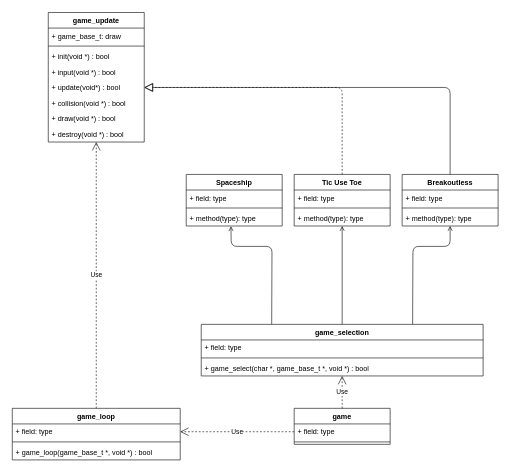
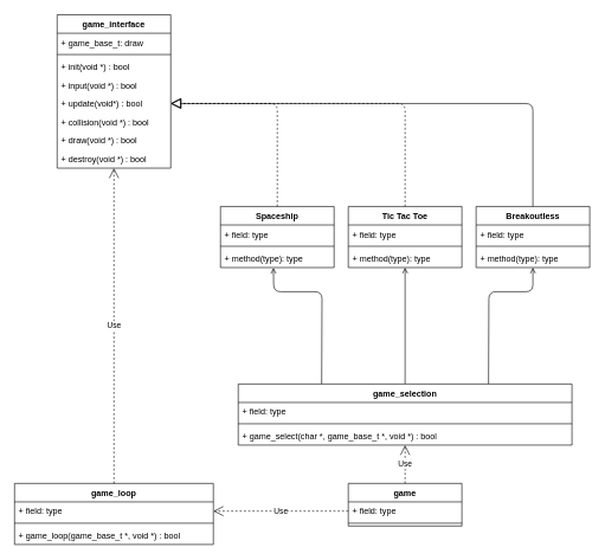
  <mxCell id="0" />
  <mxCell id="1" parent="0" />
- <mxCell id="2" value="game_update" style="swimlane;fontStyle=1;align=center;verticalAlign=top;childLayout=stackLayout;horizontal=1;startSize=26;horizontalStack=0;resizeParent=1;resizeParentMax=0;resizeLast=0;collapsible=1;marginBottom=0;" parent="1" vertex="1"><mxGeometry x="80" y="20" width="160" height="216" as="geometry" /></mxCell>
+ <mxCell id="2" value="game_interface" style="swimlane;fontStyle=1;align=center;verticalAlign=top;childLayout=stackLayout;horizontal=1;startSize=26;horizontalStack=0;resizeParent=1;resizeParentMax=0;resizeLast=0;collapsible=1;marginBottom=0;" parent="1" vertex="1"><mxGeometry x="80" y="20" width="160" height="216" as="geometry" /></mxCell>
  <mxCell id="3" value="+ game_base_t: draw" style="text;strokeColor=none;fillColor=none;align=left;verticalAlign=top;spacingLeft=4;spacingRight=4;overflow=hidden;rotatable=0;points=[[0,0.5],[1,0.5]];portConstraint=eastwest;" parent="2" vertex="1"><mxGeometry y="26" width="160" height="26" as="geometry" /></mxCell>
  <mxCell id="4" value="" style="line;strokeWidth=1;fillColor=none;align=left;verticalAlign=middle;spacingTop=-1;spacingLeft=3;spacingRight=3;rotatable=0;labelPosition=right;points=[];portConstraint=eastwest;" parent="2" vertex="1"><mxGeometry y="52" width="160" height="8" as="geometry" /></mxCell>
  <mxCell id="5" value="+ init(void *) : bool" style="text;strokeColor=none;fillColor=none;align=left;verticalAlign=top;spacingLeft=4;spacingRight=4;overflow=hidden;rotatable=0;points=[[0,0.5],[1,0.5]];portConstraint=eastwest;" parent="2" vertex="1"><mxGeometry y="60" width="160" height="26" as="geometry" /></mxCell>
  <mxCell id="6" value="+ input(void *) : bool" style="text;strokeColor=none;fillColor=none;align=left;verticalAlign=top;spacingLeft=4;spacingRight=4;overflow=hidden;rotatable=0;points=[[0,0.5],[1,0.5]];portConstraint=eastwest;" parent="2" vertex="1"><mxGeometry y="86" width="160" height="26" as="geometry" /></mxCell>
  <mxCell id="7" value="+ update(void*) : bool" style="text;strokeColor=none;fillColor=none;align=left;verticalAlign=top;spacingLeft=4;spacingRight=4;overflow=hidden;rotatable=0;points=[[0,0.5],[1,0.5]];portConstraint=eastwest;" parent="2" vertex="1"><mxGeometry y="112" width="160" height="26" as="geometry" /></mxCell>
  <mxCell id="8" value="+ collision(void *) : bool" style="text;strokeColor=none;fillColor=none;align=left;verticalAlign=top;spacingLeft=4;spacingRight=4;overflow=hidden;rotatable=0;points=[[0,0.5],[1,0.5]];portConstraint=eastwest;" parent="2" vertex="1"><mxGeometry y="138" width="160" height="26" as="geometry" /></mxCell>
  <mxCell id="9" value="+ draw(void *) : bool" style="text;strokeColor=none;fillColor=none;align=left;verticalAlign=top;spacingLeft=4;spacingRight=4;overflow=hidden;rotatable=0;points=[[0,0.5],[1,0.5]];portConstraint=eastwest;" parent="2" vertex="1"><mxGeometry y="164" width="160" height="26" as="geometry" /></mxCell>
  <mxCell id="10" value="+ destroy(void *) : bool" style="text;strokeColor=none;fillColor=none;align=left;verticalAlign=top;spacingLeft=4;spacingRight=4;overflow=hidden;rotatable=0;points=[[0,0.5],[1,0.5]];portConstraint=eastwest;" parent="2" vertex="1"><mxGeometry y="190" width="160" height="26" as="geometry" /></mxCell>
  <mxCell id="11" value="game_loop" style="swimlane;fontStyle=1;align=center;verticalAlign=top;childLayout=stackLayout;horizontal=1;startSize=26;horizontalStack=0;resizeParent=1;resizeParentMax=0;resizeLast=0;collapsible=1;marginBottom=0;" parent="1" vertex="1"><mxGeometry x="20" y="680" width="280" height="86" as="geometry" /></mxCell>
  <mxCell id="12" value="+ field: type" style="text;strokeColor=none;fillColor=none;align=left;verticalAlign=top;spacingLeft=4;spacingRight=4;overflow=hidden;rotatable=0;points=[[0,0.5],[1,0.5]];portConstraint=eastwest;" parent="11" vertex="1"><mxGeometry y="26" width="280" height="26" as="geometry" /></mxCell>
  <mxCell id="13" value="" style="line;strokeWidth=1;fillColor=none;align=left;verticalAlign=middle;spacingTop=-1;spacingLeft=3;spacingRight=3;rotatable=0;labelPosition=right;points=[];portConstraint=eastwest;" parent="11" vertex="1"><mxGeometry y="52" width="280" height="8" as="geometry" /></mxCell>
  <mxCell id="14" value="+ game_loop(game_base_t *, void *) : bool" style="text;strokeColor=none;fillColor=none;align=left;verticalAlign=top;spacingLeft=4;spacingRight=4;overflow=hidden;rotatable=0;points=[[0,0.5],[1,0.5]];portConstraint=eastwest;" parent="11" vertex="1"><mxGeometry y="60" width="280" height="26" as="geometry" /></mxCell>
  <mxCell id="15" value="Use" style="endArrow=open;endSize=12;dashed=1;html=1;entryX=1;entryY=0.5;entryDx=0;entryDy=0;exitX=0;exitY=0.5;exitDx=0;exitDy=0;" parent="1" source="17" target="12" edge="1"><mxGeometry width="160" relative="1" as="geometry"><mxPoint x="430" y="719" as="sourcePoint" /><mxPoint x="240" y="580" as="targetPoint" /></mxGeometry></mxCell>
  <mxCell id="16" value="game" style="swimlane;fontStyle=1;align=center;verticalAlign=top;childLayout=stackLayout;horizontal=1;startSize=26;horizontalStack=0;resizeParent=1;resizeParentMax=0;resizeLast=0;collapsible=1;marginBottom=0;" parent="1" vertex="1"><mxGeometry x="490" y="680" width="160" height="60" as="geometry" /></mxCell>
  <mxCell id="17" value="+ field: type" style="text;strokeColor=none;fillColor=none;align=left;verticalAlign=top;spacingLeft=4;spacingRight=4;overflow=hidden;rotatable=0;points=[[0,0.5],[1,0.5]];portConstraint=eastwest;" parent="16" vertex="1"><mxGeometry y="26" width="160" height="26" as="geometry" /></mxCell>
  <mxCell id="18" value="" style="line;strokeWidth=1;fillColor=none;align=left;verticalAlign=middle;spacingTop=-1;spacingLeft=3;spacingRight=3;rotatable=0;labelPosition=right;points=[];portConstraint=eastwest;" parent="16" vertex="1"><mxGeometry y="52" width="160" height="8" as="geometry" /></mxCell>
  <mxCell id="19" value="Spaceship" style="swimlane;fontStyle=1;align=center;verticalAlign=top;childLayout=stackLayout;horizontal=1;startSize=26;horizontalStack=0;resizeParent=1;resizeParentMax=0;resizeLast=0;collapsible=1;marginBottom=0;" parent="1" vertex="1"><mxGeometry x="310" y="290" width="160" height="86" as="geometry" /></mxCell>
  <mxCell id="20" value="+ field: type" style="text;strokeColor=none;fillColor=none;align=left;verticalAlign=top;spacingLeft=4;spacingRight=4;overflow=hidden;rotatable=0;points=[[0,0.5],[1,0.5]];portConstraint=eastwest;" parent="19" vertex="1"><mxGeometry y="26" width="160" height="26" as="geometry" /></mxCell>
  <mxCell id="21" value="" style="line;strokeWidth=1;fillColor=none;align=left;verticalAlign=middle;spacingTop=-1;spacingLeft=3;spacingRight=3;rotatable=0;labelPosition=right;points=[];portConstraint=eastwest;" parent="19" vertex="1"><mxGeometry y="52" width="160" height="8" as="geometry" /></mxCell>
  <mxCell id="22" value="+ method(type): type" style="text;strokeColor=none;fillColor=none;align=left;verticalAlign=top;spacingLeft=4;spacingRight=4;overflow=hidden;rotatable=0;points=[[0,0.5],[1,0.5]];portConstraint=eastwest;" parent="19" vertex="1"><mxGeometry y="60" width="160" height="26" as="geometry" /></mxCell>
- <mxCell id="23" value="Tic Use Toe" style="swimlane;fontStyle=1;align=center;verticalAlign=top;childLayout=stackLayout;horizontal=1;startSize=26;horizontalStack=0;resizeParent=1;resizeParentMax=0;resizeLast=0;collapsible=1;marginBottom=0;" parent="1" vertex="1"><mxGeometry x="490" y="290" width="160" height="86" as="geometry" /></mxCell>
+ <mxCell id="23" value="Tic Tac Toe" style="swimlane;fontStyle=1;align=center;verticalAlign=top;childLayout=stackLayout;horizontal=1;startSize=26;horizontalStack=0;resizeParent=1;resizeParentMax=0;resizeLast=0;collapsible=1;marginBottom=0;" parent="1" vertex="1"><mxGeometry x="490" y="290" width="160" height="86" as="geometry" /></mxCell>
  <mxCell id="24" value="+ field: type" style="text;strokeColor=none;fillColor=none;align=left;verticalAlign=top;spacingLeft=4;spacingRight=4;overflow=hidden;rotatable=0;points=[[0,0.5],[1,0.5]];portConstraint=eastwest;" parent="23" vertex="1"><mxGeometry y="26" width="160" height="26" as="geometry" /></mxCell>
  <mxCell id="25" value="" style="line;strokeWidth=1;fillColor=none;align=left;verticalAlign=middle;spacingTop=-1;spacingLeft=3;spacingRight=3;rotatable=0;labelPosition=right;points=[];portConstraint=eastwest;" parent="23" vertex="1"><mxGeometry y="52" width="160" height="8" as="geometry" /></mxCell>
  <mxCell id="26" value="+ method(type): type" style="text;strokeColor=none;fillColor=none;align=left;verticalAlign=top;spacingLeft=4;spacingRight=4;overflow=hidden;rotatable=0;points=[[0,0.5],[1,0.5]];portConstraint=eastwest;" parent="23" vertex="1"><mxGeometry y="60" width="160" height="26" as="geometry" /></mxCell>
  <mxCell id="27" value="Breakoutless" style="swimlane;fontStyle=1;align=center;verticalAlign=top;childLayout=stackLayout;horizontal=1;startSize=26;horizontalStack=0;resizeParent=1;resizeParentMax=0;resizeLast=0;collapsible=1;marginBottom=0;" parent="1" vertex="1"><mxGeometry x="670" y="290" width="160" height="86" as="geometry" /></mxCell>
  <mxCell id="28" value="+ field: type" style="text;strokeColor=none;fillColor=none;align=left;verticalAlign=top;spacingLeft=4;spacingRight=4;overflow=hidden;rotatable=0;points=[[0,0.5],[1,0.5]];portConstraint=eastwest;" parent="27" vertex="1"><mxGeometry y="26" width="160" height="26" as="geometry" /></mxCell>
  <mxCell id="29" value="" style="line;strokeWidth=1;fillColor=none;align=left;verticalAlign=middle;spacingTop=-1;spacingLeft=3;spacingRight=3;rotatable=0;labelPosition=right;points=[];portConstraint=eastwest;" parent="27" vertex="1"><mxGeometry y="52" width="160" height="8" as="geometry" /></mxCell>
  <mxCell id="30" value="+ method(type): type" style="text;strokeColor=none;fillColor=none;align=left;verticalAlign=top;spacingLeft=4;spacingRight=4;overflow=hidden;rotatable=0;points=[[0,0.5],[1,0.5]];portConstraint=eastwest;" parent="27" vertex="1"><mxGeometry y="60" width="160" height="26" as="geometry" /></mxCell>
  <mxCell id="31" value="" style="endArrow=none;endFill=0;endSize=24;html=1;exitX=0.466;exitY=1.015;exitDx=0;exitDy=0;exitPerimeter=0;entryX=0.25;entryY=0;entryDx=0;entryDy=0;startArrow=open;startFill=0;" parent="1" source="22" target="37" edge="1"><mxGeometry width="160" relative="1" as="geometry"><mxPoint x="370" y="420" as="sourcePoint" /><mxPoint x="530" y="550" as="targetPoint" /><Array as="points"><mxPoint x="385" y="410" /><mxPoint x="453" y="410" /></Array></mxGeometry></mxCell>
  <mxCell id="32" value="" style="endArrow=none;endFill=0;endSize=24;html=1;entryX=0.5;entryY=0;entryDx=0;entryDy=0;startArrow=open;startFill=0;" parent="1" source="26" target="37" edge="1"><mxGeometry width="160" relative="1" as="geometry"><mxPoint x="520" y="430" as="sourcePoint" /><mxPoint x="570" y="520" as="targetPoint" /></mxGeometry></mxCell>
  <mxCell id="33" value="" style="endArrow=none;endFill=0;endSize=24;html=1;exitX=0.5;exitY=1;exitDx=0;exitDy=0;entryX=0.75;entryY=0;entryDx=0;entryDy=0;startArrow=open;startFill=0;" parent="1" source="27" target="37" edge="1"><mxGeometry width="160" relative="1" as="geometry"><mxPoint x="530" y="440" as="sourcePoint" /><mxPoint x="610" y="520" as="targetPoint" /><Array as="points"><mxPoint x="750" y="410" /><mxPoint x="688" y="410" /></Array></mxGeometry></mxCell>
+ <mxCell id="34" value="" style="endArrow=block;dashed=1;endFill=0;endSize=12;html=1;exitX=0.5;exitY=0;exitDx=0;exitDy=0;entryX=1;entryY=0.5;entryDx=0;entryDy=0;" parent="1" source="19" target="7" edge="1"><mxGeometry width="160" relative="1" as="geometry"><mxPoint x="370" y="364" as="sourcePoint" /><mxPoint x="370" y="140" as="targetPoint" /><Array as="points"><mxPoint x="390" y="145" /></Array></mxGeometry></mxCell>
  <mxCell id="35" value="" style="endArrow=block;dashed=1;endFill=0;endSize=12;html=1;exitX=0.5;exitY=0;exitDx=0;exitDy=0;entryX=1;entryY=0.5;entryDx=0;entryDy=0;" parent="1" source="23" target="7" edge="1"><mxGeometry width="160" relative="1" as="geometry"><mxPoint x="580" y="376" as="sourcePoint" /><mxPoint x="580" y="152" as="targetPoint" /><Array as="points"><mxPoint x="570" y="145" /></Array></mxGeometry></mxCell>
  <mxCell id="36" value="" style="endArrow=block;dashed=0;endFill=0;endSize=12;html=1;exitX=0.5;exitY=0;exitDx=0;exitDy=0;entryX=1;entryY=0.5;entryDx=0;entryDy=0;" parent="1" source="27" target="7" edge="1"><mxGeometry width="160" relative="1" as="geometry"><mxPoint x="630" y="344" as="sourcePoint" /><mxPoint x="630" y="120" as="targetPoint" /><Array as="points"><mxPoint x="750" y="145" /></Array></mxGeometry></mxCell>
  <mxCell id="37" value="game_selection" style="swimlane;fontStyle=1;align=center;verticalAlign=top;childLayout=stackLayout;horizontal=1;startSize=26;horizontalStack=0;resizeParent=1;resizeParentMax=0;resizeLast=0;collapsible=1;marginBottom=0;" parent="1" vertex="1"><mxGeometry x="335" y="540" width="470" height="86" as="geometry" /></mxCell>
  <mxCell id="38" value="+ field: type" style="text;strokeColor=none;fillColor=none;align=left;verticalAlign=top;spacingLeft=4;spacingRight=4;overflow=hidden;rotatable=0;points=[[0,0.5],[1,0.5]];portConstraint=eastwest;" parent="37" vertex="1"><mxGeometry y="26" width="470" height="26" as="geometry" /></mxCell>
  <mxCell id="39" value="" style="line;strokeWidth=1;fillColor=none;align=left;verticalAlign=middle;spacingTop=-1;spacingLeft=3;spacingRight=3;rotatable=0;labelPosition=right;points=[];portConstraint=eastwest;" parent="37" vertex="1"><mxGeometry y="52" width="470" height="8" as="geometry" /></mxCell>
  <mxCell id="40" value="+ game_select(char *, game_base_t *, void *) : bool" style="text;strokeColor=none;fillColor=none;align=left;verticalAlign=top;spacingLeft=4;spacingRight=4;overflow=hidden;rotatable=0;points=[[0,0.5],[1,0.5]];portConstraint=eastwest;" parent="37" vertex="1"><mxGeometry y="60" width="470" height="26" as="geometry" /></mxCell>
  <mxCell id="41" value="Use" style="endArrow=open;endSize=12;dashed=1;html=1;exitX=0.5;exitY=0;exitDx=0;exitDy=0;" parent="1" source="16" target="40" edge="1"><mxGeometry width="160" relative="1" as="geometry"><mxPoint x="650" y="660" as="sourcePoint" /><mxPoint x="810" y="660" as="targetPoint" /></mxGeometry></mxCell>
  <mxCell id="42" value="Use" style="endArrow=open;endSize=12;dashed=1;html=1;" edge="1" parent="1" source="11" target="10"><mxGeometry width="160" relative="1" as="geometry"><mxPoint x="80" y="530" as="sourcePoint" /><mxPoint x="240" y="530" as="targetPoint" /></mxGeometry></mxCell>
